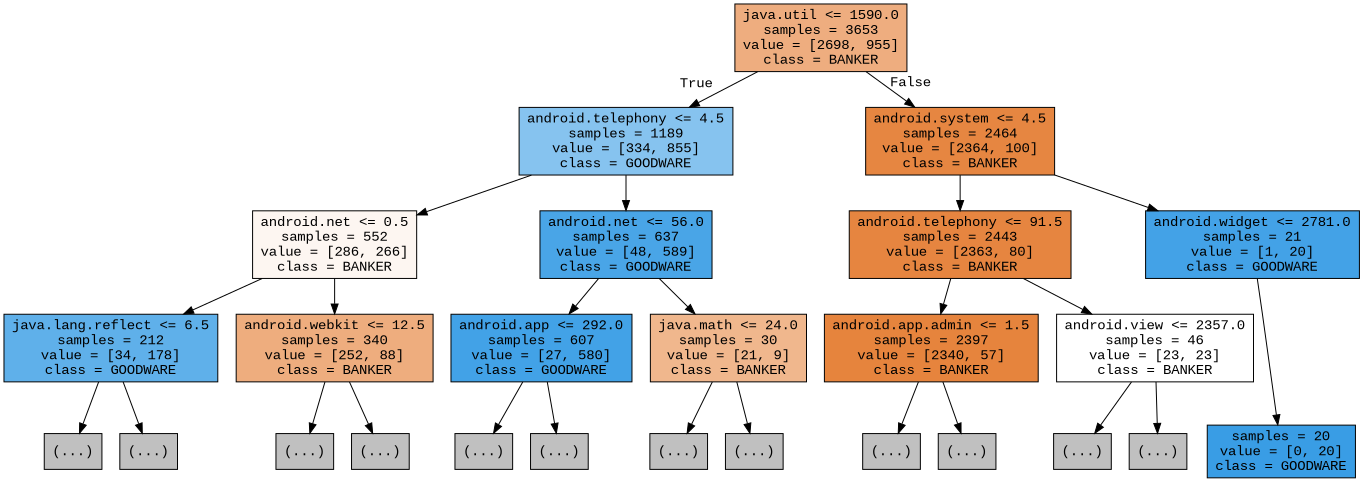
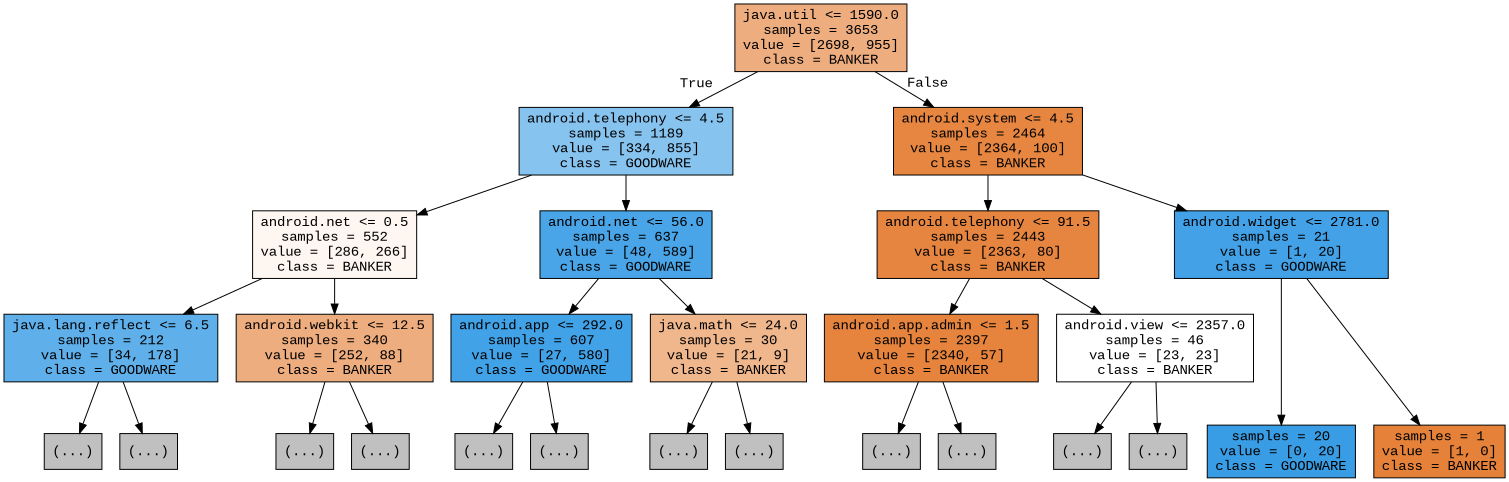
  digraph {
    ranksep=equally
    splines=polyline
    fontname="Liberation Mono"
    node [color=black fillcolor="#C0C0C0" shape=box style=filled fontname="Liberation Mono"]
    edge [fontname="Liberation Mono"]
    n1 [fillcolor="#e58139a5" label="java.util <= 1590.0\nsamples = 3653\nvalue = [2698, 955]\nclass = BANKER"]
    n2 [fillcolor="#399de59b" label="android.telephony <= 4.5\nsamples = 1189\nvalue = [334, 855]\nclass = GOODWARE"]
    n3 [fillcolor="#e58139f4" label="android.system <= 4.5\nsamples = 2464\nvalue = [2364, 100]\nclass = BANKER"]
    n4 [fillcolor="#e5813912" label="android.net <= 0.5\nsamples = 552\nvalue = [286, 266]\nclass = BANKER"]
    n5 [fillcolor="#399de5ea" label="android.net <= 56.0\nsamples = 637\nvalue = [48, 589]\nclass = GOODWARE"]
    n6 [fillcolor="#e58139f6" label="android.telephony <= 91.5\nsamples = 2443\nvalue = [2363, 80]\nclass = BANKER"]
    n7 [fillcolor="#399de5f2" label="android.widget <= 2781.0\nsamples = 21\nvalue = [1, 20]\nclass = GOODWARE"]
    n8 [fillcolor="#399de5ce" label="java.lang.reflect <= 6.5\nsamples = 212\nvalue = [34, 178]\nclass = GOODWARE"]
    n9 [fillcolor="#e58139a6" label="android.webkit <= 12.5\nsamples = 340\nvalue = [252, 88]\nclass = BANKER"]
    n10 [fillcolor="#399de5f3" label="android.app <= 292.0\nsamples = 607\nvalue = [27, 580]\nclass = GOODWARE"]
    n11 [fillcolor="#e5813992" label="java.math <= 24.0\nsamples = 30\nvalue = [21, 9]\nclass = BANKER"]
    n12 [fillcolor="#e58139f9" label="android.app.admin <= 1.5\nsamples = 2397\nvalue = [2340, 57]\nclass = BANKER"]
    n13 [fillcolor="#e5813900" label="android.view <= 2357.0\nsamples = 46\nvalue = [23, 23]\nclass = BANKER"]
    n14 [label="(...)"]
    n15 [label="(...)"]
    n16 [label="(...)"]
    n17 [label="(...)"]
    n18 [label="(...)"]
    n19 [label="(...)"]
    n20 [label="(...)"]
    n21 [label="(...)"]
    n22 [label="(...)"]
    n23 [label="(...)"]
    n24 [label="(...)"]
    n25 [label="(...)"]
    n26 [fillcolor="#399de5ff" label="samples = 20\nvalue = [0, 20]\nclass = GOODWARE"]
+   n27 [fillcolor="#e58139ff" label="samples = 1\nvalue = [1, 0]\nclass = BANKER"]
    subgraph sub_1 {
      rank=same
      n1
    }
    subgraph sub_2 {
      rank=same
      n2
      n3
    }
    subgraph sub_3 {
      rank=same
      n4
      n5
      n6
      n7
    }
    subgraph sub_4 {
      rank=same
      n8
      n9
      n10
      n11
      n12
      n13
    }
    subgraph sub_5 {
      rank=same
      n14
      n15
      n16
      n17
      n18
      n19
      n20
      n21
      n22
      n23
      n24
      n25
      n26
+     n27
    }
    n1 -> n2 [headlabel=True labelangle=45 labeldistance=2.5]
    n1 -> n3 [headlabel=False labelangle=-45 labeldistance=2.5]
    n2 -> n4
    n2 -> n5
    n3 -> n6
    n3 -> n7
    n4 -> n8
    n4 -> n9
    n5 -> n10
    n5 -> n11
    n6 -> n12
    n6 -> n13
    n7 -> n26
+   n7 -> n27
    n8 -> n14
    n8 -> n15
    n9 -> n16
    n9 -> n17
    n10 -> n18
    n10 -> n19
    n11 -> n20
    n11 -> n21
    n12 -> n22
    n12 -> n23
    n13 -> n24
    n13 -> n25
  }
